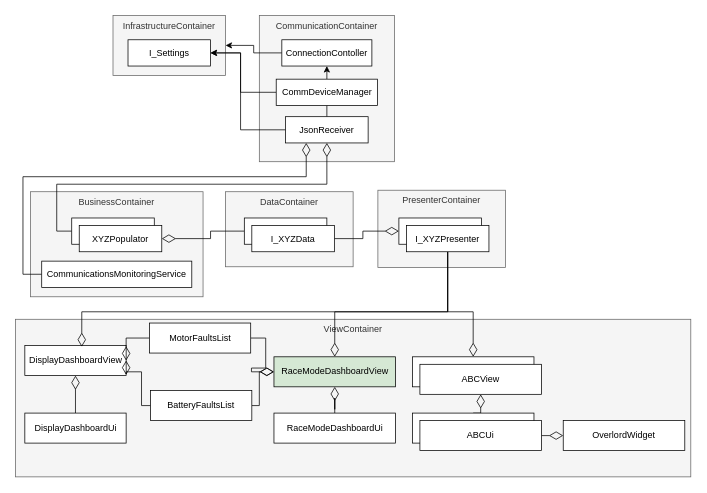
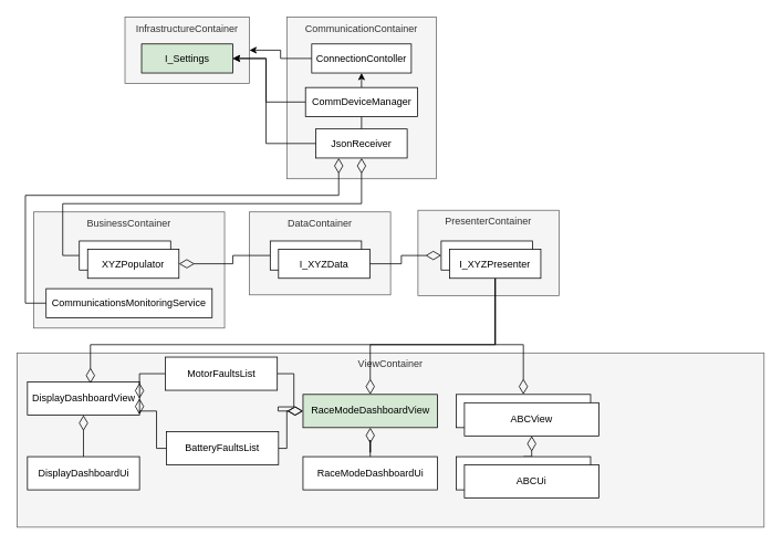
  <mxCell id="0" />
  <mxCell id="1" parent="0" />
  <mxCell id="2" value="InfrastructureContainer" style="rounded=0;whiteSpace=wrap;html=1;fillColor=#f5f5f5;strokeColor=#666666;fontColor=#333333;verticalAlign=top;" parent="1" vertex="1"><mxGeometry x="150" y="20" width="150" height="80" as="geometry" /></mxCell>
  <mxCell id="3" value="DataContainer" style="rounded=0;whiteSpace=wrap;html=1;fillColor=#f5f5f5;strokeColor=#666666;fontColor=#333333;verticalAlign=top;" parent="1" vertex="1"><mxGeometry x="300" y="255" width="170" height="100" as="geometry" /></mxCell>
  <mxCell id="4" value="BusinessContainer" style="rounded=0;whiteSpace=wrap;html=1;fillColor=#f5f5f5;strokeColor=#666666;fontColor=#333333;verticalAlign=top;" parent="1" vertex="1"><mxGeometry x="40" y="255" width="230" height="140" as="geometry" /></mxCell>
  <mxCell id="5" value="PresenterContainer" style="rounded=0;whiteSpace=wrap;html=1;fillColor=#f5f5f5;strokeColor=#666666;fontColor=#333333;verticalAlign=top;" parent="1" vertex="1"><mxGeometry x="503" y="253" width="170" height="103" as="geometry" /></mxCell>
  <mxCell id="6" value="ViewContainer" style="rounded=0;whiteSpace=wrap;html=1;fillColor=#f5f5f5;strokeColor=#666666;fontColor=#333333;verticalAlign=top;" parent="1" vertex="1"><mxGeometry x="20" y="425" width="900" height="210" as="geometry" /></mxCell>
  <mxCell id="7" value="CommunicationContainer" style="rounded=0;whiteSpace=wrap;html=1;fillColor=#f5f5f5;strokeColor=#666666;fontColor=#333333;verticalAlign=top;" parent="1" vertex="1"><mxGeometry x="345" y="20" width="180" height="195" as="geometry" /></mxCell>
  <mxCell id="8" style="edgeStyle=orthogonalEdgeStyle;rounded=0;orthogonalLoop=1;jettySize=auto;html=1;exitX=0;exitY=0.5;exitDx=0;exitDy=0;entryX=1;entryY=0.5;entryDx=0;entryDy=0;endArrow=classic;endFill=1;endSize=6;" parent="1" source="10" target="11" edge="1"><mxGeometry relative="1" as="geometry"><Array as="points"><mxPoint x="320" y="173" /><mxPoint x="320" y="70" /></Array></mxGeometry></mxCell>
  <mxCell id="9" style="edgeStyle=orthogonalEdgeStyle;rounded=0;orthogonalLoop=1;jettySize=auto;html=1;exitX=0.5;exitY=0;exitDx=0;exitDy=0;entryX=0.5;entryY=1;entryDx=0;entryDy=0;endArrow=none;endFill=0;endSize=16;" parent="1" source="10" target="16" edge="1"><mxGeometry relative="1" as="geometry" /></mxCell>
  <mxCell id="10" value="JsonReceiver" style="rounded=0;whiteSpace=wrap;html=1;" parent="1" vertex="1"><mxGeometry x="380" y="155" width="110" height="35" as="geometry" /></mxCell>
- <mxCell id="11" value="I_Settings" style="rounded=0;whiteSpace=wrap;html=1;" parent="1" vertex="1"><mxGeometry x="170" y="52.5" width="110" height="35" as="geometry" /></mxCell>
+ <mxCell id="11" value="I_Settings" style="rounded=0;whiteSpace=wrap;html=1;fillColor=#d5e8d4;" parent="1" vertex="1"><mxGeometry x="170" y="52.5" width="110" height="35" as="geometry" /></mxCell>
  <mxCell id="12" style="edgeStyle=orthogonalEdgeStyle;rounded=0;orthogonalLoop=1;jettySize=auto;html=1;exitX=0;exitY=0.5;exitDx=0;exitDy=0;endArrow=classic;endFill=1;endSize=6;" parent="1" source="13" target="2" edge="1"><mxGeometry relative="1" as="geometry" /></mxCell>
  <mxCell id="13" value="ConnectionContoller" style="rounded=0;whiteSpace=wrap;html=1;" parent="1" vertex="1"><mxGeometry x="375" y="52.5" width="120" height="35" as="geometry" /></mxCell>
  <mxCell id="14" style="edgeStyle=orthogonalEdgeStyle;rounded=0;orthogonalLoop=1;jettySize=auto;html=1;exitX=0.5;exitY=0;exitDx=0;exitDy=0;entryX=0.5;entryY=1;entryDx=0;entryDy=0;endArrow=classic;endFill=1;endSize=6;" parent="1" source="16" target="13" edge="1"><mxGeometry relative="1" as="geometry" /></mxCell>
  <mxCell id="15" style="edgeStyle=orthogonalEdgeStyle;rounded=0;orthogonalLoop=1;jettySize=auto;html=1;exitX=0;exitY=0.5;exitDx=0;exitDy=0;entryX=1;entryY=0.5;entryDx=0;entryDy=0;endArrow=classic;endFill=1;endSize=6;" parent="1" source="16" target="11" edge="1"><mxGeometry relative="1" as="geometry"><Array as="points"><mxPoint x="320" y="123" /><mxPoint x="320" y="70" /></Array></mxGeometry></mxCell>
  <mxCell id="16" value="CommDeviceManager" style="rounded=0;whiteSpace=wrap;html=1;" parent="1" vertex="1"><mxGeometry x="367.5" y="105" width="135" height="35" as="geometry" /></mxCell>
  <mxCell id="17" style="edgeStyle=orthogonalEdgeStyle;rounded=0;orthogonalLoop=1;jettySize=auto;html=1;exitX=0;exitY=0.5;exitDx=0;exitDy=0;endArrow=diamondThin;endFill=0;endSize=16;" parent="1" source="18" target="10" edge="1"><mxGeometry relative="1" as="geometry" /></mxCell>
  <mxCell id="18" value="XYZPopulator" style="rounded=0;whiteSpace=wrap;html=1;" parent="1" vertex="1"><mxGeometry x="95" y="290" width="110" height="35" as="geometry" /></mxCell>
  <mxCell id="19" style="edgeStyle=orthogonalEdgeStyle;rounded=0;orthogonalLoop=1;jettySize=auto;html=1;exitX=0;exitY=0.5;exitDx=0;exitDy=0;entryX=1;entryY=0.5;entryDx=0;entryDy=0;endArrow=diamondThin;endFill=0;endSize=16;" parent="1" source="20" target="23" edge="1"><mxGeometry relative="1" as="geometry"><Array as="points"><mxPoint x="280" y="308" /><mxPoint x="280" y="318" /></Array></mxGeometry></mxCell>
  <mxCell id="20" value="I_XYZData" style="rounded=0;whiteSpace=wrap;html=1;" parent="1" vertex="1"><mxGeometry x="325" y="290" width="110" height="35" as="geometry" /></mxCell>
  <mxCell id="21" value="I_XYZPresenter" style="rounded=0;whiteSpace=wrap;html=1;" parent="1" vertex="1"><mxGeometry x="531" y="290" width="110" height="35" as="geometry" /></mxCell>
  <mxCell id="22" value="DisplayDashboardView" style="rounded=0;whiteSpace=wrap;html=1;" parent="1" vertex="1"><mxGeometry x="32.5" y="460" width="135" height="40" as="geometry" /></mxCell>
  <mxCell id="23" value="XYZPopulator" style="rounded=0;whiteSpace=wrap;html=1;" parent="1" vertex="1"><mxGeometry x="105" y="300" width="110" height="35" as="geometry" /></mxCell>
  <mxCell id="24" style="edgeStyle=orthogonalEdgeStyle;rounded=0;orthogonalLoop=1;jettySize=auto;html=1;exitX=1;exitY=0.5;exitDx=0;exitDy=0;entryX=0;entryY=0.5;entryDx=0;entryDy=0;endArrow=diamondThin;endFill=0;endSize=16;" parent="1" source="25" target="21" edge="1"><mxGeometry relative="1" as="geometry" /></mxCell>
  <mxCell id="25" value="I_XYZData" style="rounded=0;whiteSpace=wrap;html=1;" parent="1" vertex="1"><mxGeometry x="335" y="300" width="110" height="35" as="geometry" /></mxCell>
  <mxCell id="26" style="edgeStyle=orthogonalEdgeStyle;rounded=0;orthogonalLoop=1;jettySize=auto;html=1;exitX=0.5;exitY=1;exitDx=0;exitDy=0;entryX=0.5;entryY=0;entryDx=0;entryDy=0;endArrow=diamondThin;endFill=0;endSize=16;" parent="1" source="29" target="36" edge="1"><mxGeometry relative="1" as="geometry"><Array as="points"><mxPoint x="596" y="415" /><mxPoint x="446" y="415" /></Array></mxGeometry></mxCell>
  <mxCell id="27" style="edgeStyle=orthogonalEdgeStyle;rounded=0;orthogonalLoop=1;jettySize=auto;html=1;exitX=0.5;exitY=1;exitDx=0;exitDy=0;entryX=0.5;entryY=0;entryDx=0;entryDy=0;endArrow=diamondThin;endFill=0;endSize=16;" parent="1" source="29" target="37" edge="1"><mxGeometry relative="1" as="geometry"><Array as="points"><mxPoint x="596" y="415" /><mxPoint x="630" y="415" /></Array></mxGeometry></mxCell>
  <mxCell id="28" style="edgeStyle=orthogonalEdgeStyle;rounded=0;orthogonalLoop=1;jettySize=auto;html=1;exitX=0.5;exitY=1;exitDx=0;exitDy=0;entryX=0.562;entryY=0.042;entryDx=0;entryDy=0;entryPerimeter=0;endArrow=diamondThin;endFill=0;endSize=16;" parent="1" source="29" target="22" edge="1"><mxGeometry relative="1" as="geometry"><Array as="points"><mxPoint x="596" y="415" /><mxPoint x="108" y="415" /></Array></mxGeometry></mxCell>
  <mxCell id="29" value="I_XYZPresenter" style="rounded=0;whiteSpace=wrap;html=1;" parent="1" vertex="1"><mxGeometry x="541" y="300" width="110" height="35" as="geometry" /></mxCell>
  <mxCell id="30" style="edgeStyle=orthogonalEdgeStyle;rounded=0;orthogonalLoop=1;jettySize=auto;html=1;exitX=0.5;exitY=0;exitDx=0;exitDy=0;endArrow=diamondThin;endFill=0;endSize=16;" edge="1" parent="1" source="31" target="36"><mxGeometry relative="1" as="geometry" /></mxCell>
  <mxCell id="31" value="RaceModeDashboardUi" style="rounded=0;whiteSpace=wrap;html=1;" parent="1" vertex="1"><mxGeometry x="364.5" y="550" width="162" height="40" as="geometry" /></mxCell>
  <mxCell id="32" style="edgeStyle=orthogonalEdgeStyle;rounded=0;orthogonalLoop=1;jettySize=auto;html=1;exitX=0.5;exitY=0;exitDx=0;exitDy=0;entryX=0.5;entryY=1;entryDx=0;entryDy=0;endArrow=diamondThin;endFill=0;endSize=16;" edge="1" parent="1" source="33" target="40"><mxGeometry relative="1" as="geometry" /></mxCell>
  <mxCell id="33" value="XYZUi" style="rounded=0;whiteSpace=wrap;html=1;" parent="1" vertex="1"><mxGeometry x="549" y="550" width="162" height="40" as="geometry" /></mxCell>
  <mxCell id="34" style="edgeStyle=orthogonalEdgeStyle;rounded=0;orthogonalLoop=1;jettySize=auto;html=1;exitX=0.5;exitY=0;exitDx=0;exitDy=0;endArrow=diamondThin;endFill=0;endSize=16;" edge="1" parent="1" source="35" target="22"><mxGeometry relative="1" as="geometry" /></mxCell>
  <mxCell id="35" value="DisplayDashboardUi" style="rounded=0;whiteSpace=wrap;html=1;" parent="1" vertex="1"><mxGeometry x="32.5" y="550" width="135" height="40" as="geometry" /></mxCell>
  <mxCell id="36" value="RaceModeDashboardView" style="rounded=0;whiteSpace=wrap;html=1;fillColor=#d5e8d4;" parent="1" vertex="1"><mxGeometry x="364.5" y="475" width="162" height="40" as="geometry" /></mxCell>
  <mxCell id="37" value="XYZView" style="rounded=0;whiteSpace=wrap;html=1;" parent="1" vertex="1"><mxGeometry x="549" y="475" width="162" height="40" as="geometry" /></mxCell>
- <mxCell id="38" style="edgeStyle=orthogonalEdgeStyle;rounded=0;orthogonalLoop=1;jettySize=auto;html=1;exitX=1;exitY=0.5;exitDx=0;exitDy=0;entryX=0;entryY=0.5;entryDx=0;entryDy=0;endArrow=diamondThin;endFill=0;endSize=16;" edge="1" parent="1" source="39" target="49"><mxGeometry relative="1" as="geometry" /></mxCell>
  <mxCell id="39" value="ABCUi" style="rounded=0;whiteSpace=wrap;html=1;" parent="1" vertex="1"><mxGeometry x="559" y="560" width="162" height="40" as="geometry" /></mxCell>
  <mxCell id="40" value="ABCView" style="rounded=0;whiteSpace=wrap;html=1;" parent="1" vertex="1"><mxGeometry x="559" y="485" width="162" height="40" as="geometry" /></mxCell>
  <mxCell id="41" style="edgeStyle=orthogonalEdgeStyle;rounded=0;orthogonalLoop=1;jettySize=auto;html=1;exitX=0;exitY=0.5;exitDx=0;exitDy=0;entryX=1;entryY=0.5;entryDx=0;entryDy=0;endArrow=diamondThin;endFill=0;endSize=16;" parent="1" source="43" target="22" edge="1"><mxGeometry relative="1" as="geometry" /></mxCell>
  <mxCell id="42" style="edgeStyle=orthogonalEdgeStyle;rounded=0;orthogonalLoop=1;jettySize=auto;html=1;exitX=1;exitY=0.5;exitDx=0;exitDy=0;entryX=0;entryY=0.5;entryDx=0;entryDy=0;endArrow=diamondThin;endFill=0;endSize=16;" parent="1" source="43" target="36" edge="1"><mxGeometry relative="1" as="geometry" /></mxCell>
  <mxCell id="43" value="MotorFaultsList" style="rounded=0;whiteSpace=wrap;html=1;" parent="1" vertex="1"><mxGeometry x="198.5" y="430" width="135" height="40" as="geometry" /></mxCell>
  <mxCell id="44" style="edgeStyle=orthogonalEdgeStyle;rounded=0;orthogonalLoop=1;jettySize=auto;html=1;exitX=0;exitY=0.5;exitDx=0;exitDy=0;entryX=1;entryY=0.5;entryDx=0;entryDy=0;endArrow=diamondThin;endFill=0;endSize=16;" parent="1" source="46" target="22" edge="1"><mxGeometry relative="1" as="geometry"><Array as="points"><mxPoint x="188" y="540" /><mxPoint x="188" y="495" /></Array></mxGeometry></mxCell>
  <mxCell id="45" style="edgeStyle=orthogonalEdgeStyle;rounded=0;orthogonalLoop=1;jettySize=auto;html=1;exitX=1;exitY=0.5;exitDx=0;exitDy=0;entryX=0;entryY=0.5;entryDx=0;entryDy=0;endArrow=diamondThin;endFill=0;endSize=16;" parent="1" source="46" target="36" edge="1"><mxGeometry relative="1" as="geometry"><Array as="points"><mxPoint x="345" y="540" /><mxPoint x="345" y="495" /></Array></mxGeometry></mxCell>
  <mxCell id="46" value="BatteryFaultsList" style="rounded=0;whiteSpace=wrap;html=1;" parent="1" vertex="1"><mxGeometry x="200" y="520" width="135" height="40" as="geometry" /></mxCell>
  <mxCell id="47" style="edgeStyle=orthogonalEdgeStyle;rounded=0;orthogonalLoop=1;jettySize=auto;html=1;exitX=0;exitY=0.5;exitDx=0;exitDy=0;entryX=0.25;entryY=1;entryDx=0;entryDy=0;endArrow=diamondThin;endFill=0;endSize=16;" parent="1" source="48" target="10" edge="1"><mxGeometry relative="1" as="geometry"><Array as="points"><mxPoint x="30" y="365" /><mxPoint x="30" y="235" /><mxPoint x="408" y="235" /></Array></mxGeometry></mxCell>
  <mxCell id="48" value="CommunicationsMonitoringService" style="rounded=0;whiteSpace=wrap;html=1;" parent="1" vertex="1"><mxGeometry x="55" y="347.5" width="200" height="35" as="geometry" /></mxCell>
- <mxCell id="49" value="OverlordWidget" style="rounded=0;whiteSpace=wrap;html=1;" vertex="1" parent="1"><mxGeometry x="750" y="560" width="162" height="40" as="geometry" /></mxCell>
